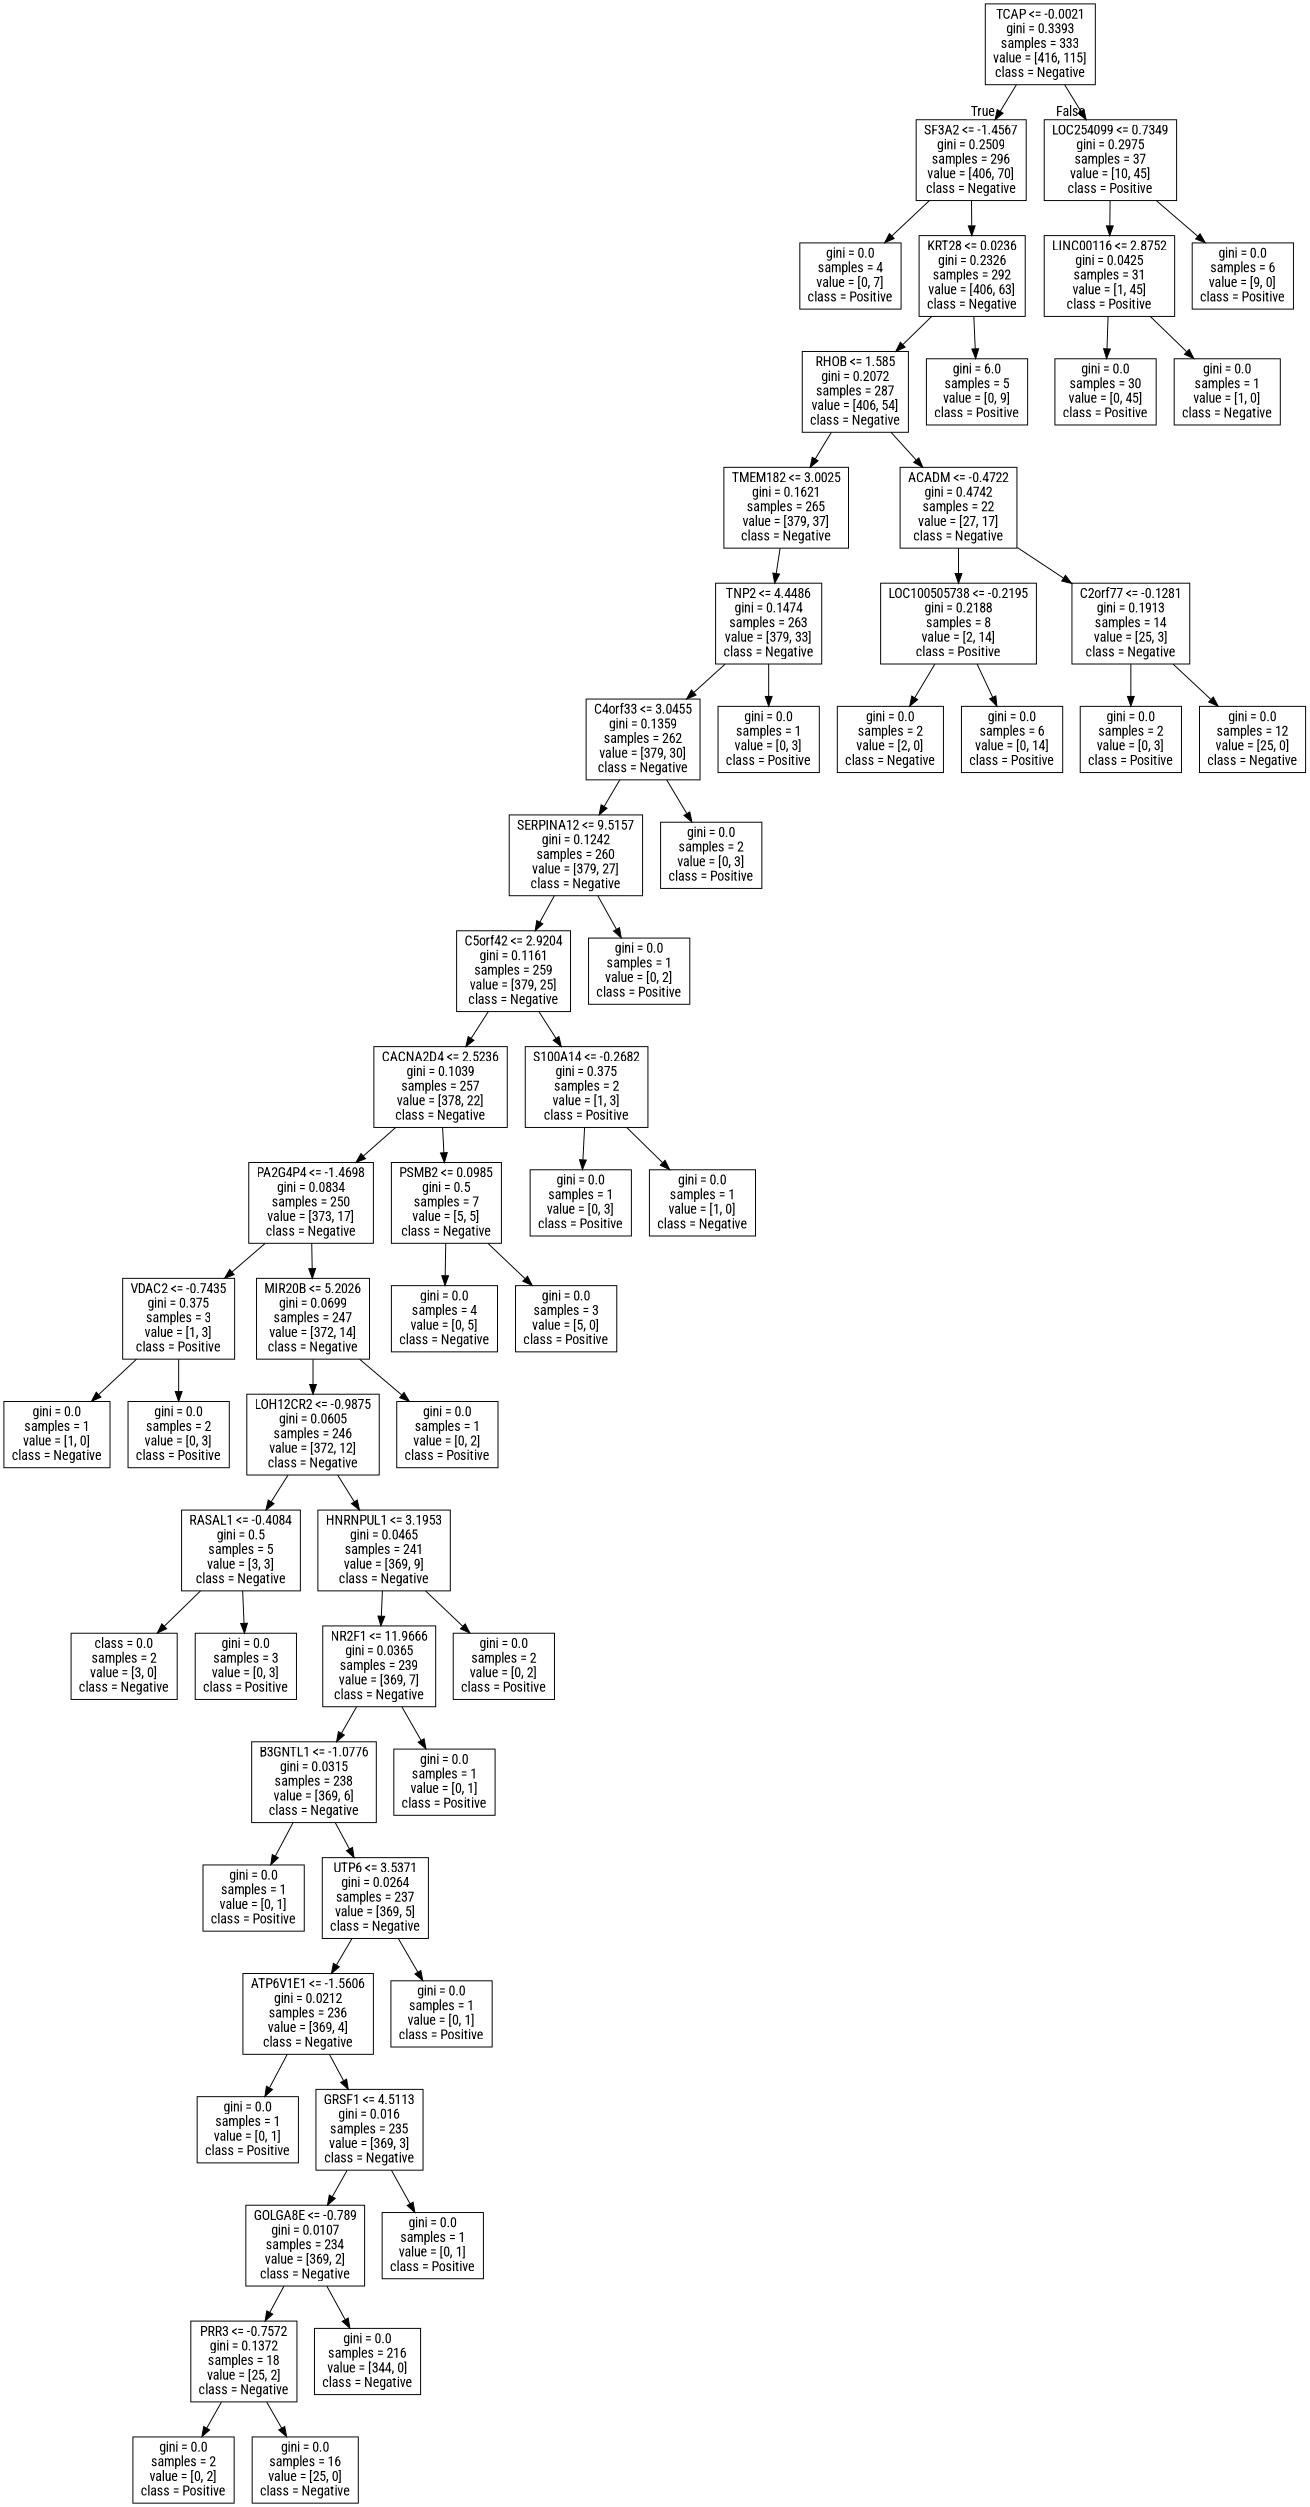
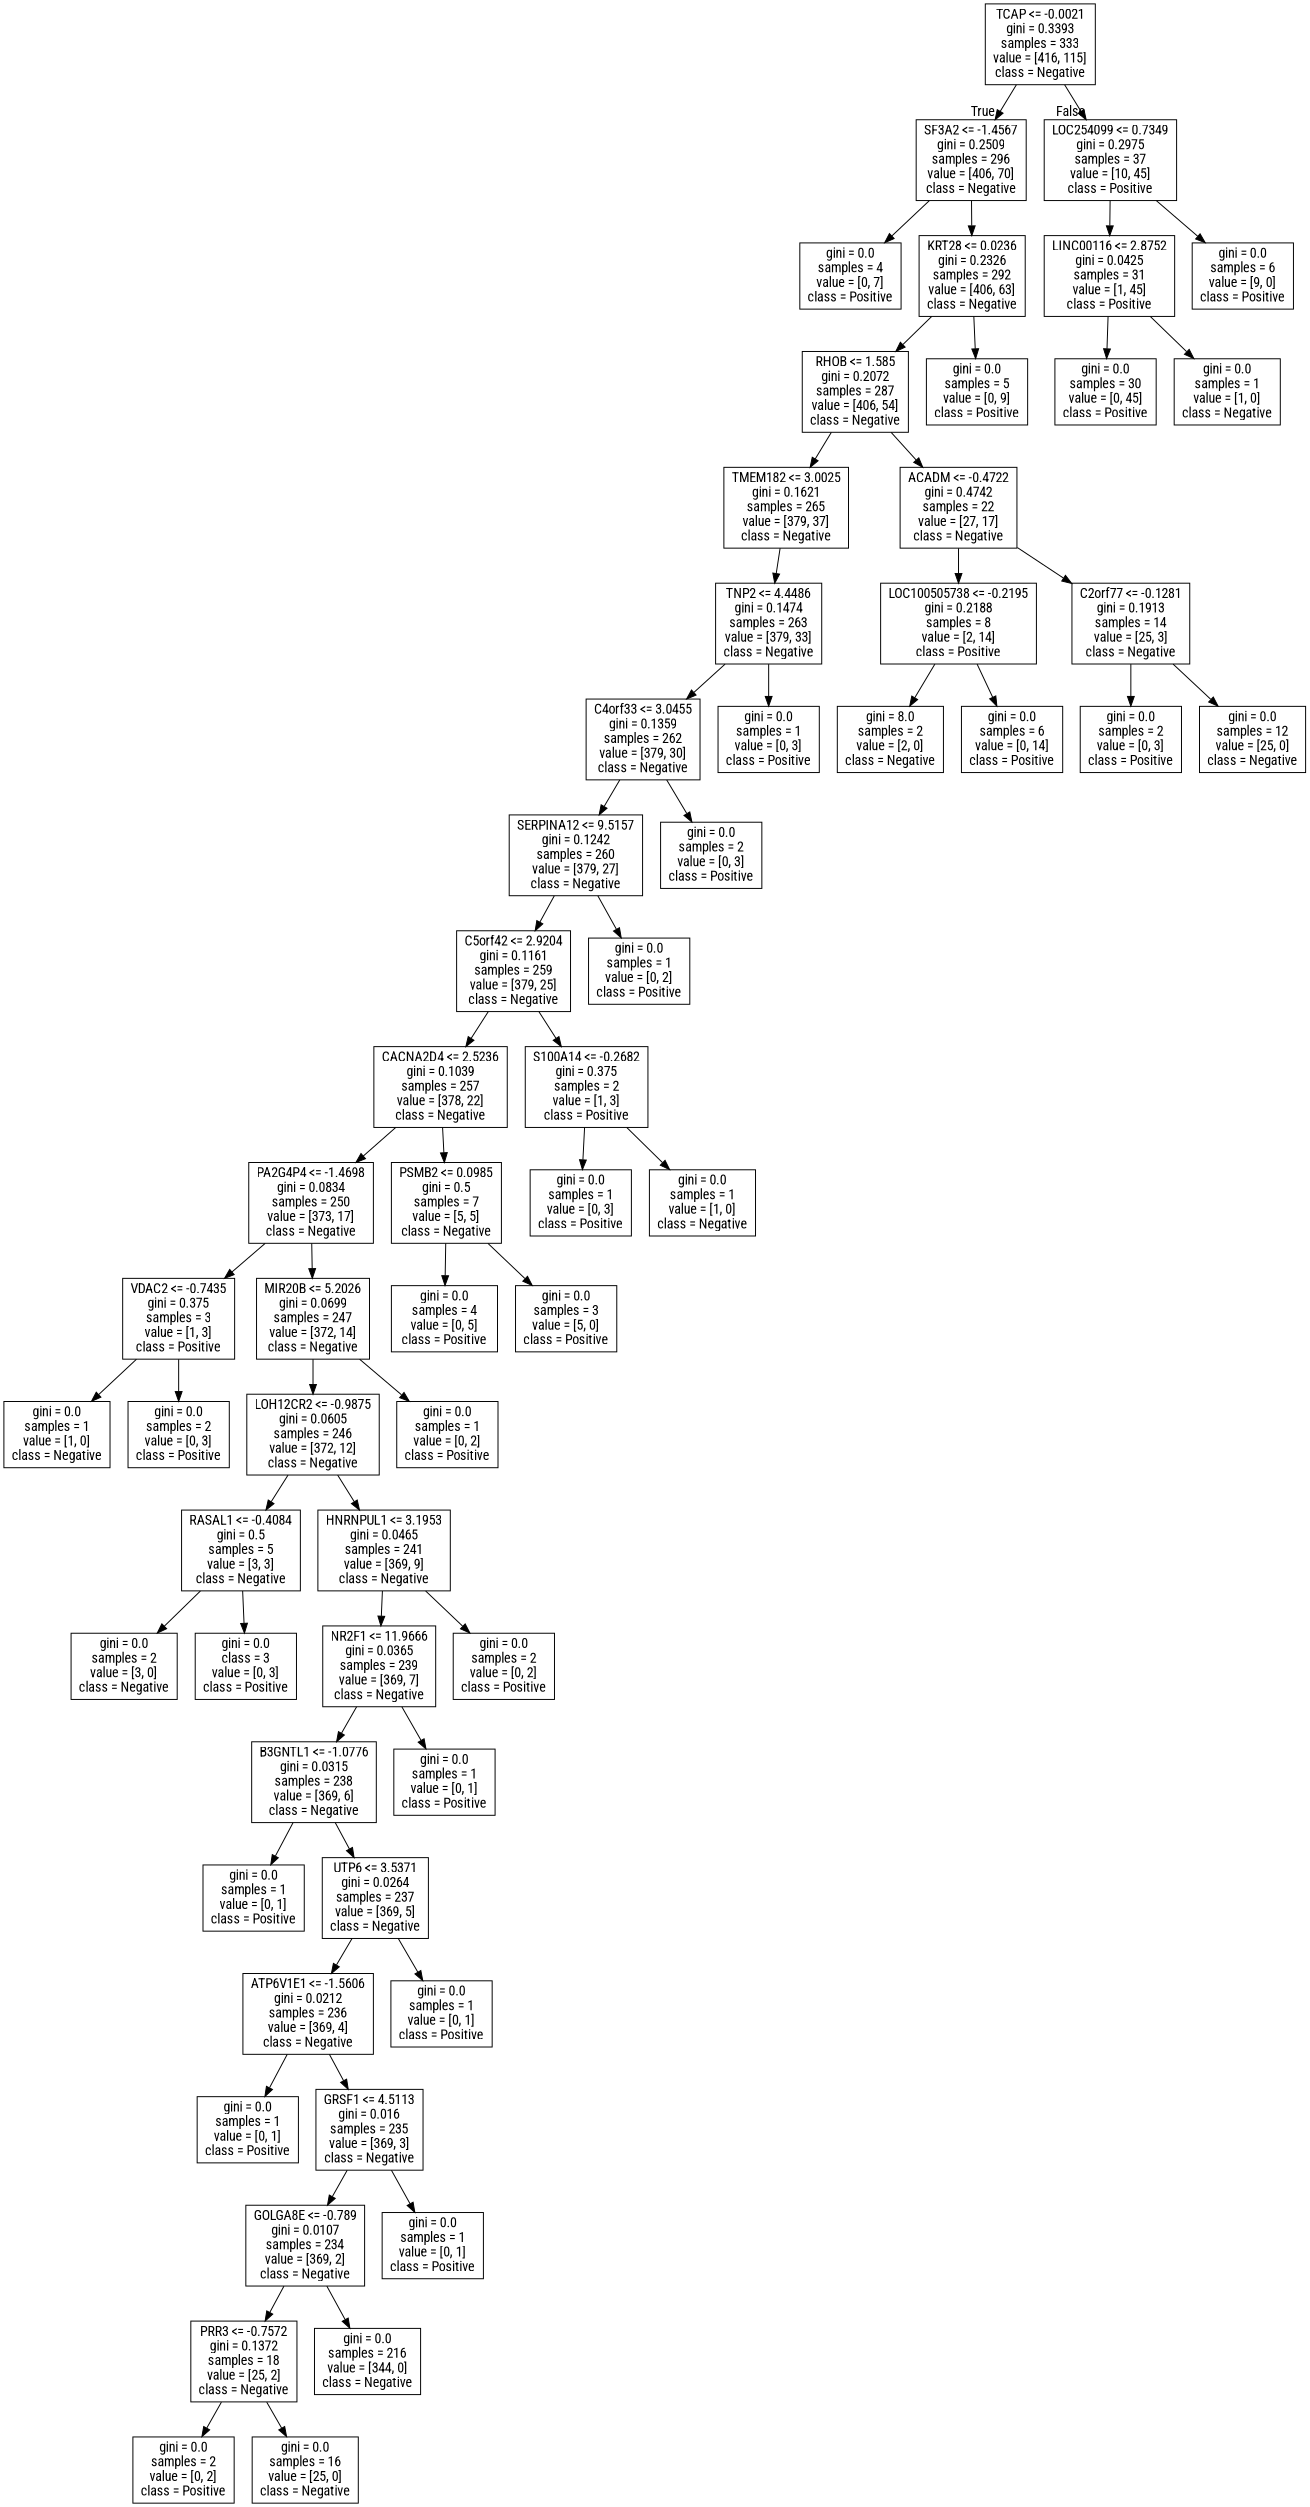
  digraph {
    fontname="Roboto Condensed"
    node [fontname="Roboto Condensed" shape=box]
    edge [fontname="Roboto Condensed"]
    n1 [label="TCAP <= -0.0021\ngini = 0.3393\nsamples = 333\nvalue = [416, 115]\nclass = Negative"]
    n2 [label="SF3A2 <= -1.4567\ngini = 0.2509\nsamples = 296\nvalue = [406, 70]\nclass = Negative"]
    n3 [label="LOC254099 <= 0.7349\ngini = 0.2975\nsamples = 37\nvalue = [10, 45]\nclass = Positive"]
    n4 [label="gini = 0.0\nsamples = 4\nvalue = [0, 7]\nclass = Positive"]
    n5 [label="KRT28 <= 0.0236\ngini = 0.2326\nsamples = 292\nvalue = [406, 63]\nclass = Negative"]
    n6 [label="LINC00116 <= 2.8752\ngini = 0.0425\nsamples = 31\nvalue = [1, 45]\nclass = Positive"]
    n7 [label="gini = 0.0\nsamples = 6\nvalue = [9, 0]\nclass = Positive"]
    n8 [label="RHOB <= 1.585\ngini = 0.2072\nsamples = 287\nvalue = [406, 54]\nclass = Negative"]
-   n9 [label="gini = 6.0\nsamples = 5\nvalue = [0, 9]\nclass = Positive"]
+   n9 [label="gini = 0.0\nsamples = 5\nvalue = [0, 9]\nclass = Positive"]
    n10 [label="TMEM182 <= 3.0025\ngini = 0.1621\nsamples = 265\nvalue = [379, 37]\nclass = Negative"]
    n11 [label="ACADM <= -0.4722\ngini = 0.4742\nsamples = 22\nvalue = [27, 17]\nclass = Negative"]
    n12 [label="TNP2 <= 4.4486\ngini = 0.1474\nsamples = 263\nvalue = [379, 33]\nclass = Negative"]
    n13 [label="LOC100505738 <= -0.2195\ngini = 0.2188\nsamples = 8\nvalue = [2, 14]\nclass = Positive"]
    n14 [label="C2orf77 <= -0.1281\ngini = 0.1913\nsamples = 14\nvalue = [25, 3]\nclass = Negative"]
    n15 [label="C4orf33 <= 3.0455\ngini = 0.1359\nsamples = 262\nvalue = [379, 30]\nclass = Negative"]
    n16 [label="gini = 0.0\nsamples = 1\nvalue = [0, 3]\nclass = Positive"]
    n17 [label="SERPINA12 <= 9.5157\ngini = 0.1242\nsamples = 260\nvalue = [379, 27]\nclass = Negative"]
    n18 [label="gini = 0.0\nsamples = 2\nvalue = [0, 3]\nclass = Positive"]
    n19 [label="C5orf42 <= 2.9204\ngini = 0.1161\nsamples = 259\nvalue = [379, 25]\nclass = Negative"]
    n20 [label="gini = 0.0\nsamples = 1\nvalue = [0, 2]\nclass = Positive"]
    n21 [label="CACNA2D4 <= 2.5236\ngini = 0.1039\nsamples = 257\nvalue = [378, 22]\nclass = Negative"]
    n22 [label="S100A14 <= -0.2682\ngini = 0.375\nsamples = 2\nvalue = [1, 3]\nclass = Positive"]
    n23 [label="PA2G4P4 <= -1.4698\ngini = 0.0834\nsamples = 250\nvalue = [373, 17]\nclass = Negative"]
    n24 [label="PSMB2 <= 0.0985\ngini = 0.5\nsamples = 7\nvalue = [5, 5]\nclass = Negative"]
    n25 [label="gini = 0.0\nsamples = 1\nvalue = [0, 3]\nclass = Positive"]
    n26 [label="gini = 0.0\nsamples = 1\nvalue = [1, 0]\nclass = Negative"]
    n27 [label="VDAC2 <= -0.7435\ngini = 0.375\nsamples = 3\nvalue = [1, 3]\nclass = Positive"]
    n28 [label="MIR20B <= 5.2026\ngini = 0.0699\nsamples = 247\nvalue = [372, 14]\nclass = Negative"]
-   n29 [label="gini = 0.0\nsamples = 4\nvalue = [0, 5]\nclass = Negative"]
+   n29 [label="gini = 0.0\nsamples = 4\nvalue = [0, 5]\nclass = Positive"]
    n30 [label="gini = 0.0\nsamples = 3\nvalue = [5, 0]\nclass = Positive"]
    n31 [label="gini = 0.0\nsamples = 1\nvalue = [1, 0]\nclass = Negative"]
    n32 [label="gini = 0.0\nsamples = 2\nvalue = [0, 3]\nclass = Positive"]
    n33 [label="LOH12CR2 <= -0.9875\ngini = 0.0605\nsamples = 246\nvalue = [372, 12]\nclass = Negative"]
    n34 [label="gini = 0.0\nsamples = 1\nvalue = [0, 2]\nclass = Positive"]
    n35 [label="RASAL1 <= -0.4084\ngini = 0.5\nsamples = 5\nvalue = [3, 3]\nclass = Negative"]
    n36 [label="HNRNPUL1 <= 3.1953\ngini = 0.0465\nsamples = 241\nvalue = [369, 9]\nclass = Negative"]
-   n37 [label="class = 0.0\nsamples = 2\nvalue = [3, 0]\nclass = Negative"]
-   n38 [label="gini = 0.0\nsamples = 3\nvalue = [0, 3]\nclass = Positive"]
+   n37 [label="gini = 0.0\nsamples = 2\nvalue = [3, 0]\nclass = Negative"]
+   n38 [label="gini = 0.0\nclass = 3\nvalue = [0, 3]\nclass = Positive"]
    n39 [label="NR2F1 <= 11.9666\ngini = 0.0365\nsamples = 239\nvalue = [369, 7]\nclass = Negative"]
    n40 [label="gini = 0.0\nsamples = 2\nvalue = [0, 2]\nclass = Positive"]
    n41 [label="B3GNTL1 <= -1.0776\ngini = 0.0315\nsamples = 238\nvalue = [369, 6]\nclass = Negative"]
    n42 [label="gini = 0.0\nsamples = 1\nvalue = [0, 1]\nclass = Positive"]
    n43 [label="gini = 0.0\nsamples = 1\nvalue = [0, 1]\nclass = Positive"]
    n44 [label="UTP6 <= 3.5371\ngini = 0.0264\nsamples = 237\nvalue = [369, 5]\nclass = Negative"]
    n45 [label="ATP6V1E1 <= -1.5606\ngini = 0.0212\nsamples = 236\nvalue = [369, 4]\nclass = Negative"]
    n46 [label="gini = 0.0\nsamples = 1\nvalue = [0, 1]\nclass = Positive"]
    n47 [label="gini = 0.0\nsamples = 1\nvalue = [0, 1]\nclass = Positive"]
    n48 [label="GRSF1 <= 4.5113\ngini = 0.016\nsamples = 235\nvalue = [369, 3]\nclass = Negative"]
    n49 [label="GOLGA8E <= -0.789\ngini = 0.0107\nsamples = 234\nvalue = [369, 2]\nclass = Negative"]
    n50 [label="gini = 0.0\nsamples = 1\nvalue = [0, 1]\nclass = Positive"]
    n51 [label="PRR3 <= -0.7572\ngini = 0.1372\nsamples = 18\nvalue = [25, 2]\nclass = Negative"]
    n52 [label="gini = 0.0\nsamples = 216\nvalue = [344, 0]\nclass = Negative"]
    n53 [label="gini = 0.0\nsamples = 2\nvalue = [0, 2]\nclass = Positive"]
    n54 [label="gini = 0.0\nsamples = 16\nvalue = [25, 0]\nclass = Negative"]
-   n55 [label="gini = 0.0\nsamples = 2\nvalue = [2, 0]\nclass = Negative"]
+   n55 [label="gini = 8.0\nsamples = 2\nvalue = [2, 0]\nclass = Negative"]
    n56 [label="gini = 0.0\nsamples = 6\nvalue = [0, 14]\nclass = Positive"]
    n57 [label="gini = 0.0\nsamples = 2\nvalue = [0, 3]\nclass = Positive"]
    n58 [label="gini = 0.0\nsamples = 12\nvalue = [25, 0]\nclass = Negative"]
    n59 [label="gini = 0.0\nsamples = 30\nvalue = [0, 45]\nclass = Positive"]
    n60 [label="gini = 0.0\nsamples = 1\nvalue = [1, 0]\nclass = Negative"]
    n1 -> n2 [headlabel=True labelangle=45 labeldistance=2.5]
    n1 -> n3 [headlabel=False labelangle=-45 labeldistance=2.5]
    n2 -> n4
    n2 -> n5
    n3 -> n6
    n3 -> n7
    n5 -> n8
    n5 -> n9
    n6 -> n59
    n6 -> n60
    n8 -> n10
    n8 -> n11
    n10 -> n12
    n11 -> n13
    n11 -> n14
    n12 -> n15
    n12 -> n16
    n13 -> n55
    n13 -> n56
    n14 -> n57
    n14 -> n58
    n15 -> n17
    n15 -> n18
    n17 -> n19
    n17 -> n20
    n19 -> n21
    n19 -> n22
    n21 -> n23
    n21 -> n24
    n22 -> n25
    n22 -> n26
    n23 -> n27
    n23 -> n28
    n24 -> n29
    n24 -> n30
    n27 -> n31
    n27 -> n32
    n28 -> n33
    n28 -> n34
    n33 -> n35
    n33 -> n36
    n35 -> n37
    n35 -> n38
    n36 -> n39
    n36 -> n40
    n39 -> n41
    n39 -> n42
    n41 -> n43
    n41 -> n44
    n44 -> n45
    n44 -> n46
    n45 -> n47
    n45 -> n48
    n48 -> n49
    n48 -> n50
    n49 -> n51
    n49 -> n52
    n51 -> n53
    n51 -> n54
  }
